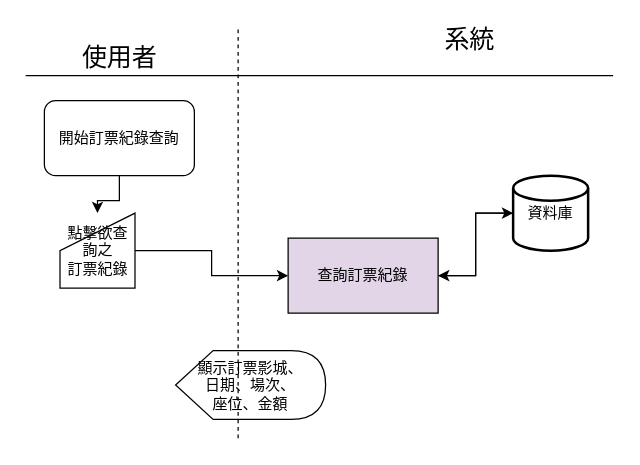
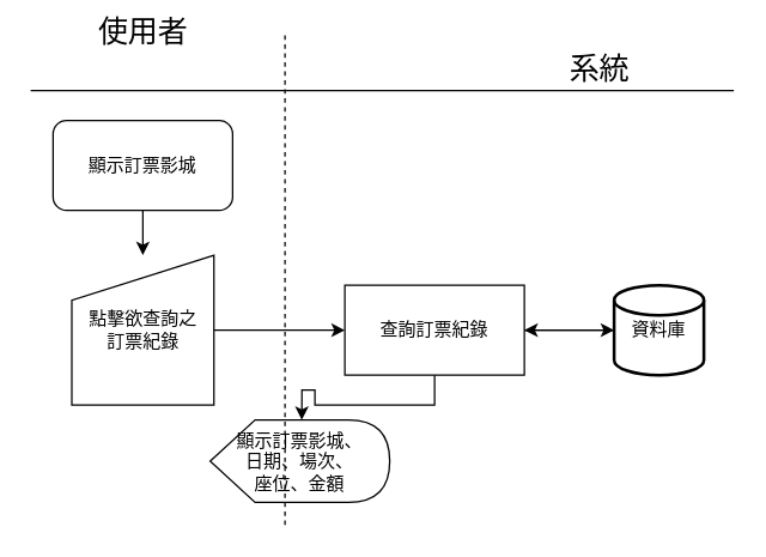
  <mxCell id="0" />
  <mxCell id="1" parent="0" />
- <mxCell id="2" value="&lt;font style=&quot;font-size: 20px&quot;&gt;使用者&lt;/font&gt;" style="text;html=1;align=center;verticalAlign=middle;resizable=0;points=[];autosize=1;" vertex="1" parent="1"><mxGeometry x="55" y="35" width="80" height="20" as="geometry" /></mxCell>
- <mxCell id="3" value="&lt;font style=&quot;font-size: 20px&quot;&gt;系統&lt;/font&gt;" style="text;html=1;align=center;verticalAlign=middle;resizable=0;points=[];autosize=1;" vertex="1" parent="1"><mxGeometry x="345" y="20" width="60" height="20" as="geometry" /></mxCell>
+ <mxCell id="2" value="&lt;font style=&quot;font-size: 20px&quot;&gt;使用者&lt;/font&gt;" style="text;html=1;align=center;verticalAlign=middle;resizable=0;points=[];autosize=1;" vertex="1" parent="1"><mxGeometry x="55" y="10" width="80" height="20" as="geometry" /></mxCell>
+ <mxCell id="3" value="&lt;font style=&quot;font-size: 20px&quot;&gt;系統&lt;/font&gt;" style="text;html=1;align=center;verticalAlign=middle;resizable=0;points=[];autosize=1;" vertex="1" parent="1"><mxGeometry x="370" y="35" width="60" height="20" as="geometry" /></mxCell>
  <mxCell id="4" style="edgeStyle=orthogonalEdgeStyle;rounded=0;orthogonalLoop=1;jettySize=auto;html=1;exitX=0.5;exitY=1;exitDx=0;exitDy=0;" edge="1" parent="1" source="5" target="8"><mxGeometry relative="1" as="geometry" /></mxCell>
- <mxCell id="5" value="開始訂票紀錄查詢" style="rounded=1;whiteSpace=wrap;html=1;" vertex="1" parent="1"><mxGeometry x="35" y="80" width="120" height="60" as="geometry" /></mxCell>
+ <mxCell id="5" value="顯示訂票影城" style="rounded=1;whiteSpace=wrap;html=1;" vertex="1" parent="1"><mxGeometry x="35" y="80" width="120" height="60" as="geometry" /></mxCell>
  <mxCell id="6" value="" style="endArrow=none;html=1;" edge="1" parent="1"><mxGeometry width="50" height="50" relative="1" as="geometry"><mxPoint x="20" y="60" as="sourcePoint" /><mxPoint x="490" y="60" as="targetPoint" /></mxGeometry></mxCell>
  <mxCell id="7" style="edgeStyle=orthogonalEdgeStyle;rounded=0;orthogonalLoop=1;jettySize=auto;html=1;exitX=1;exitY=0.5;exitDx=0;exitDy=0;entryX=0;entryY=0.5;entryDx=0;entryDy=0;" edge="1" parent="1" source="8" target="11"><mxGeometry relative="1" as="geometry" /></mxCell>
- <mxCell id="8" value="點擊欲查詢之&lt;br&gt;訂票紀錄" style="shape=manualInput;whiteSpace=wrap;html=1;" vertex="1" parent="1"><mxGeometry x="47.5" y="170" width="60" height="60" as="geometry" /></mxCell>
+ <mxCell id="8" value="點擊欲查詢之&lt;br&gt;訂票紀錄" style="shape=manualInput;whiteSpace=wrap;html=1;" vertex="1" parent="1"><mxGeometry x="47.5" y="170" width="95" height="100" as="geometry" /></mxCell>
  <mxCell id="9" style="edgeStyle=orthogonalEdgeStyle;rounded=0;orthogonalLoop=1;jettySize=auto;html=1;exitX=1;exitY=0.5;exitDx=0;exitDy=0;entryX=0;entryY=0.5;entryDx=0;entryDy=0;entryPerimeter=0;" edge="1" parent="1" source="11" target="14"><mxGeometry relative="1" as="geometry"><mxPoint x="410" y="220" as="targetPoint" /></mxGeometry></mxCell>
- <mxCell id="11" value="查詢訂票紀錄" style="rounded=0;whiteSpace=wrap;html=1;fillColor=#e1d5e7;" vertex="1" parent="1"><mxGeometry x="230" y="190" width="120" height="60" as="geometry" /></mxCell>
+ <mxCell id="10" style="edgeStyle=orthogonalEdgeStyle;rounded=0;orthogonalLoop=1;jettySize=auto;html=1;exitX=0.5;exitY=1;exitDx=0;exitDy=0;entryX=0;entryY=0;entryDx=61.25;entryDy=0;entryPerimeter=0;" edge="1" parent="1" source="11" target="12"><mxGeometry relative="1" as="geometry" /></mxCell>
+ <mxCell id="11" value="查詢訂票紀錄" style="rounded=0;whiteSpace=wrap;html=1;" vertex="1" parent="1"><mxGeometry x="230" y="190" width="120" height="60" as="geometry" /></mxCell>
  <mxCell id="12" value="顯示訂票影城、&lt;br&gt;日期、場次、&lt;br&gt;座位、金額" style="shape=display;whiteSpace=wrap;html=1;" vertex="1" parent="1"><mxGeometry x="140" y="280" width="120" height="55" as="geometry" /></mxCell>
  <mxCell id="13" style="edgeStyle=orthogonalEdgeStyle;rounded=0;orthogonalLoop=1;jettySize=auto;html=1;entryX=1;entryY=0.5;entryDx=0;entryDy=0;" edge="1" parent="1" source="14" target="11"><mxGeometry relative="1" as="geometry" /></mxCell>
- <mxCell id="14" value="資料庫" style="strokeWidth=2;html=1;shape=mxgraph.flowchart.database;whiteSpace=wrap;" vertex="1" parent="1"><mxGeometry x="410" y="140" width="60" height="60" as="geometry" /></mxCell>
+ <mxCell id="14" value="資料庫" style="strokeWidth=2;html=1;shape=mxgraph.flowchart.database;whiteSpace=wrap;" vertex="1" parent="1"><mxGeometry x="410" y="190" width="60" height="60" as="geometry" /></mxCell>
  <mxCell id="15" style="edgeStyle=orthogonalEdgeStyle;rounded=0;orthogonalLoop=1;jettySize=auto;html=1;entryX=1;entryY=0.5;entryDx=0;entryDy=0;" edge="1" parent="1" target="11"><mxGeometry relative="1" as="geometry"><mxPoint x="350" y="220" as="sourcePoint" /></mxGeometry></mxCell>
  <mxCell id="16" value="" style="endArrow=none;dashed=1;html=1;" edge="1" parent="1"><mxGeometry width="50" height="50" relative="1" as="geometry"><mxPoint x="190" y="350" as="sourcePoint" /><mxPoint x="190" y="20" as="targetPoint" /></mxGeometry></mxCell>
